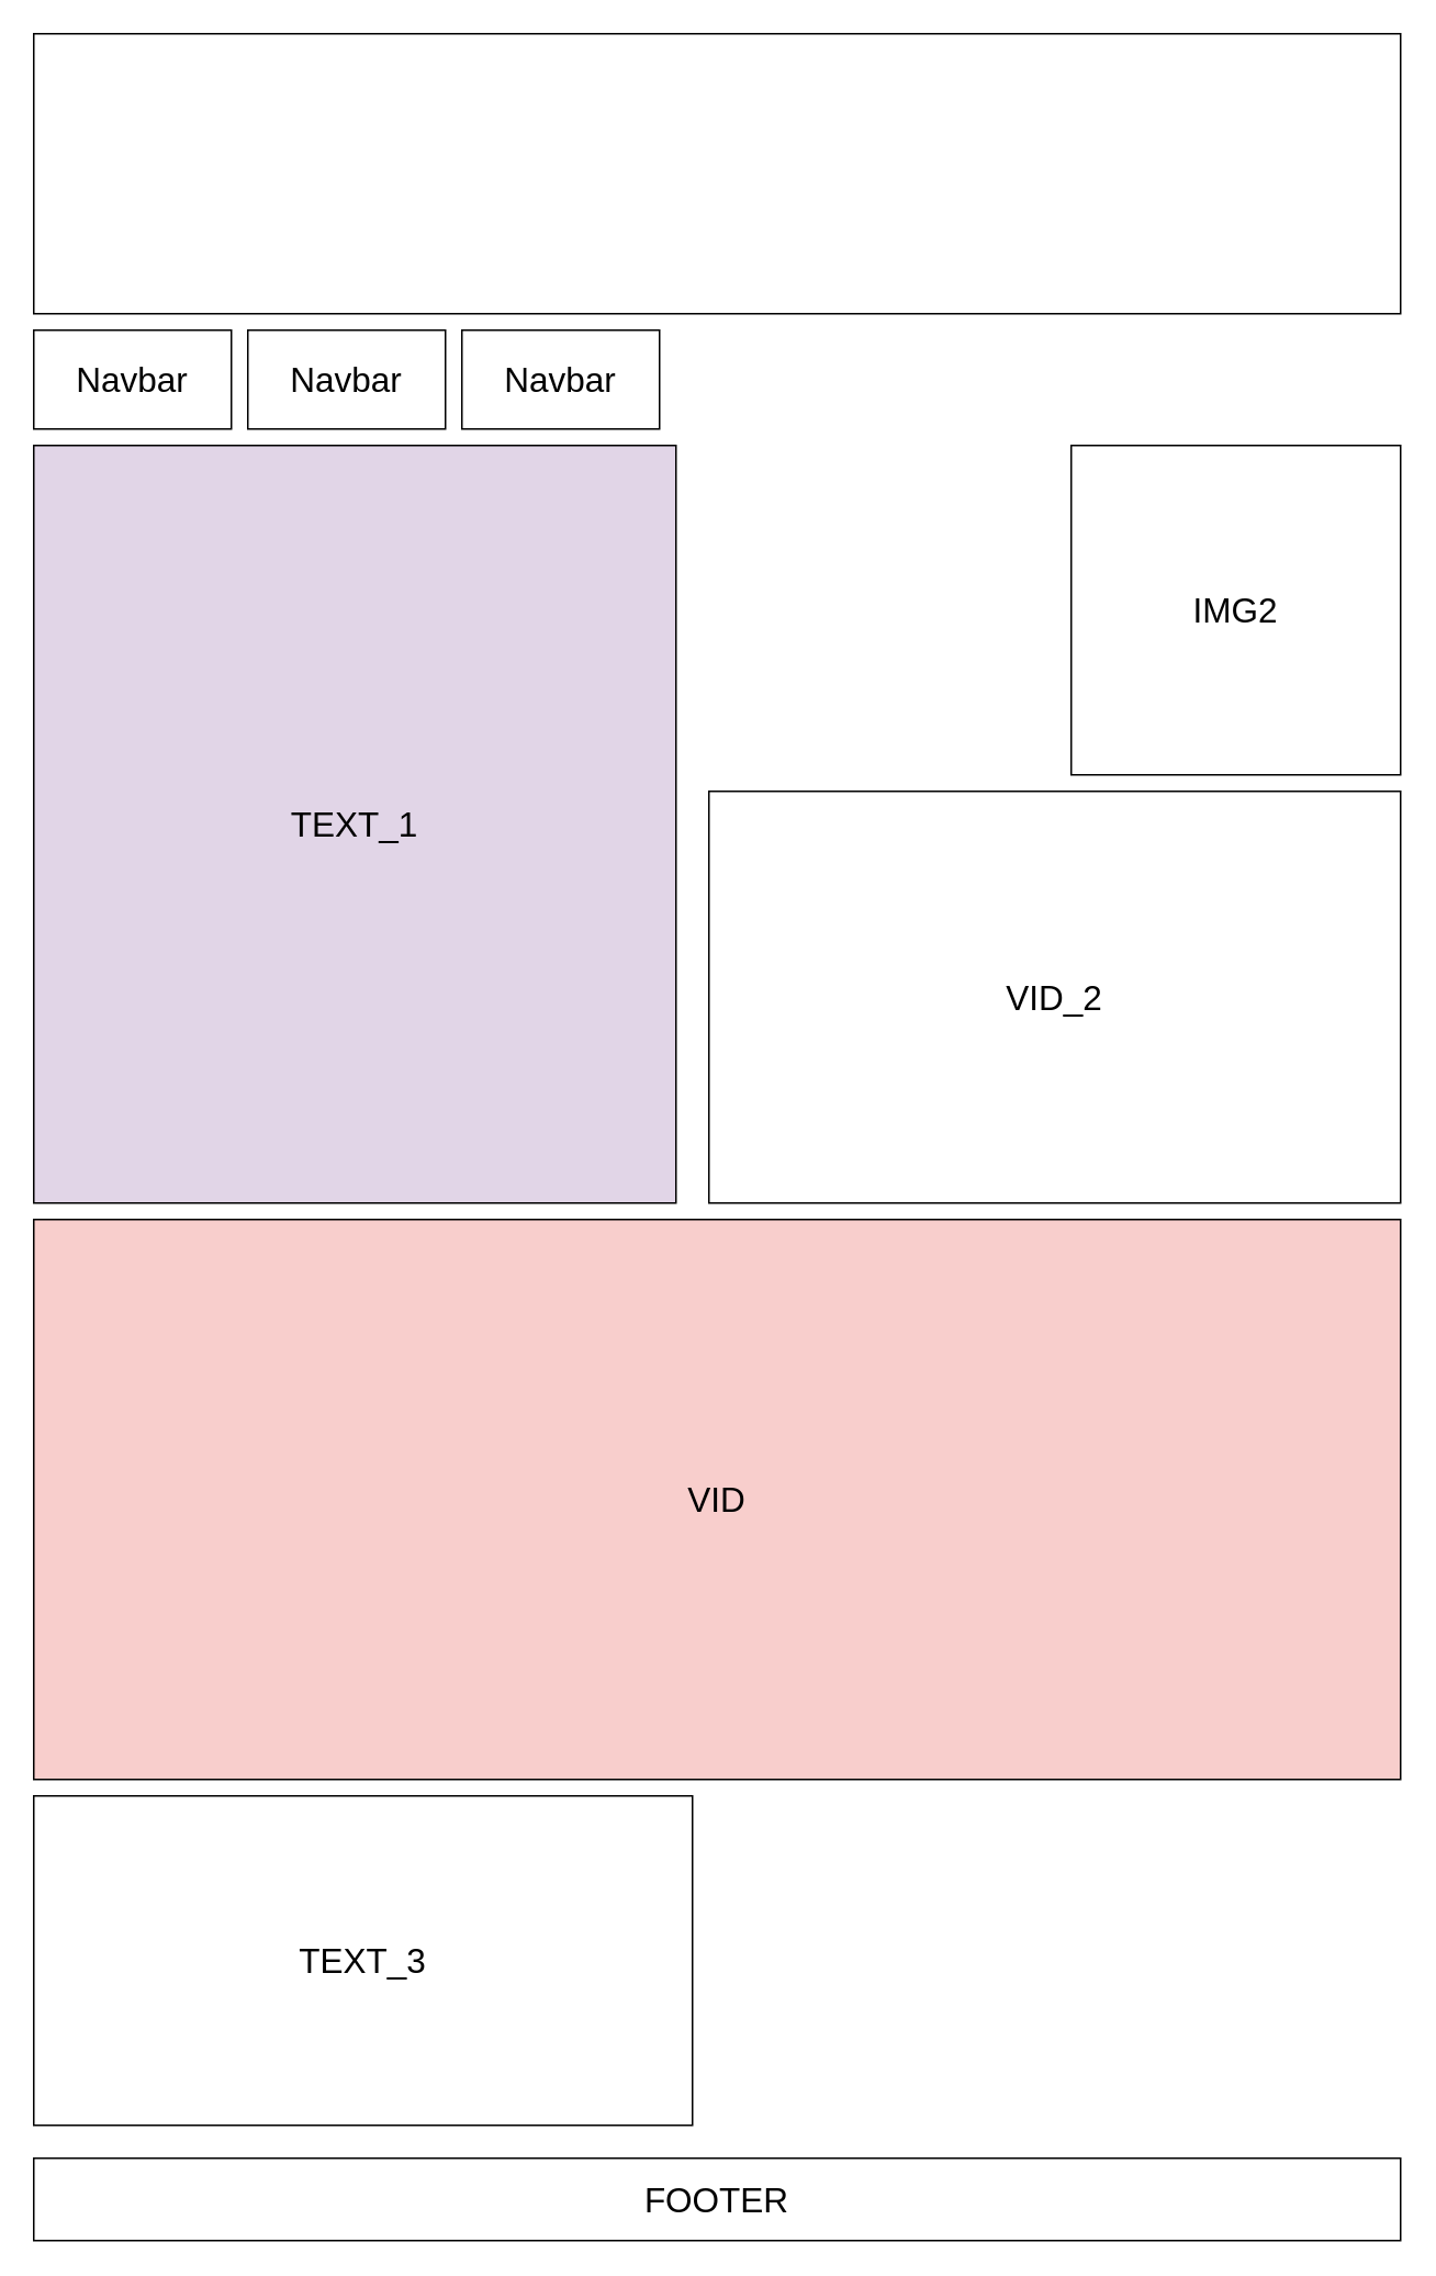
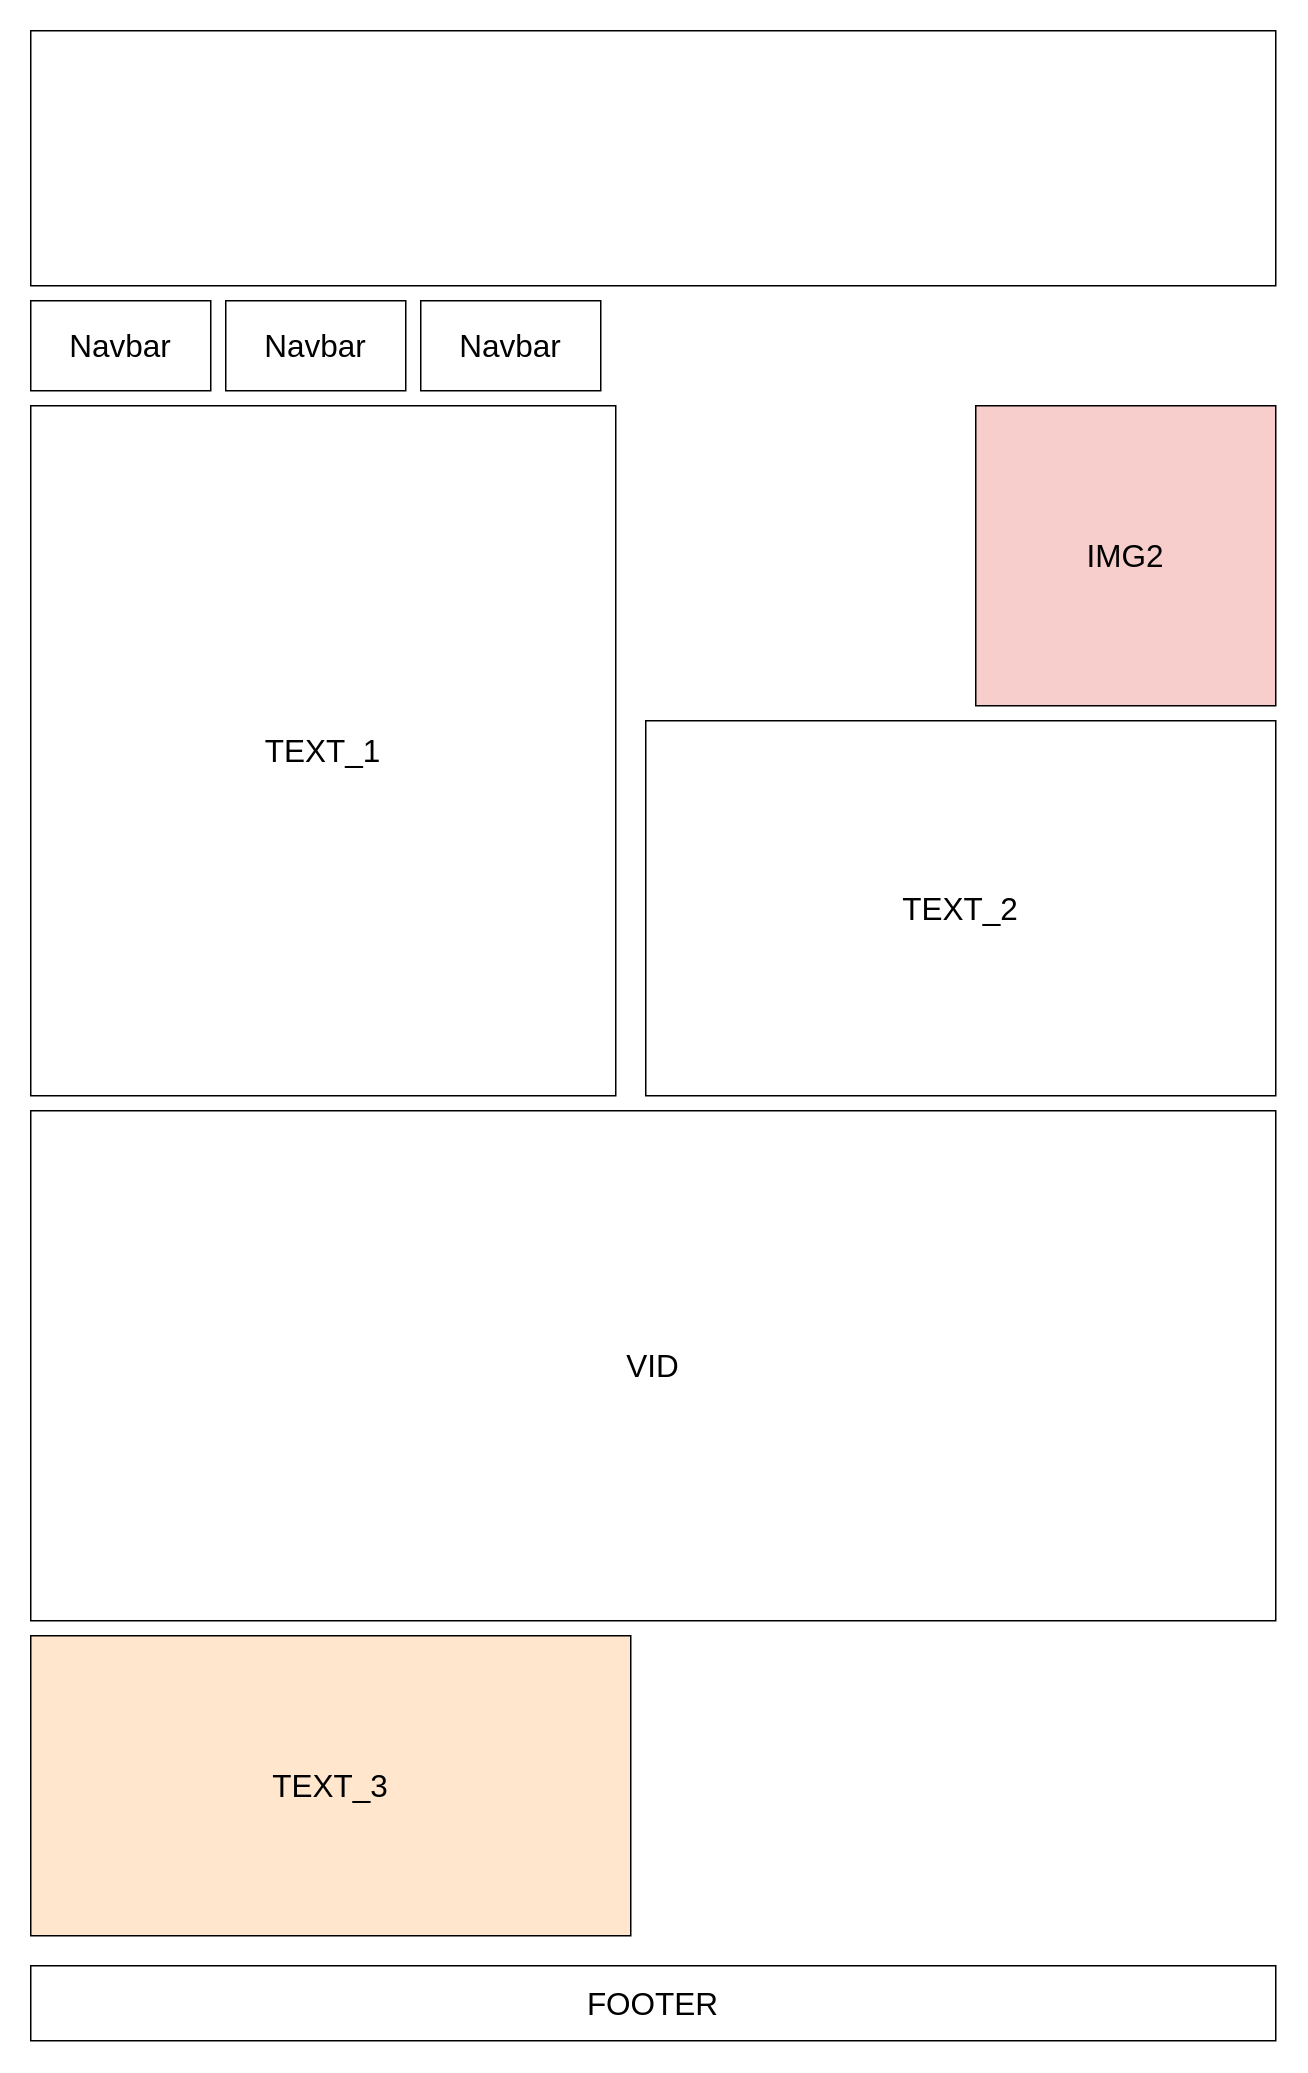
  <mxCell id="0" />
  <mxCell id="1" parent="0" />
  <mxCell id="2" value="" style="rounded=0;whiteSpace=wrap;html=1;" vertex="1" parent="1"><mxGeometry x="20" y="20" width="830" height="170" as="geometry" /></mxCell>
  <mxCell id="3" value="&lt;font style=&quot;font-size: 21px;&quot;&gt;Navbar&lt;/font&gt;" style="rounded=0;whiteSpace=wrap;html=1;" vertex="1" parent="1"><mxGeometry x="20" y="200" width="120" height="60" as="geometry" /></mxCell>
  <mxCell id="4" value="&lt;font style=&quot;font-size: 21px;&quot;&gt;Navbar&lt;/font&gt;" style="rounded=0;whiteSpace=wrap;html=1;" vertex="1" parent="1"><mxGeometry x="150" y="200" width="120" height="60" as="geometry" /></mxCell>
  <mxCell id="5" value="&lt;font style=&quot;font-size: 21px;&quot;&gt;Navbar&lt;/font&gt;" style="rounded=0;whiteSpace=wrap;html=1;" vertex="1" parent="1"><mxGeometry x="280" y="200" width="120" height="60" as="geometry" /></mxCell>
- <mxCell id="6" value="TEXT_1" style="rounded=0;whiteSpace=wrap;html=1;fontSize=21;fillColor=#e1d5e7;" vertex="1" parent="1"><mxGeometry x="20" y="270" width="390" height="460" as="geometry" /></mxCell>
- <mxCell id="7" value="IMG2" style="rounded=0;whiteSpace=wrap;html=1;fontSize=21;" vertex="1" parent="1"><mxGeometry x="650" y="270" width="200" height="200" as="geometry" /></mxCell>
- <mxCell id="8" value="VID_2" style="rounded=0;whiteSpace=wrap;html=1;fontSize=21;" vertex="1" parent="1"><mxGeometry x="430" y="480" width="420" height="250" as="geometry" /></mxCell>
- <mxCell id="9" value="VID" style="rounded=0;whiteSpace=wrap;html=1;fontSize=21;fillColor=#f8cecc;" vertex="1" parent="1"><mxGeometry x="20" y="740" width="830" height="340" as="geometry" /></mxCell>
- <mxCell id="10" value="TEXT_3" style="rounded=0;whiteSpace=wrap;html=1;fontSize=21;" vertex="1" parent="1"><mxGeometry x="20" y="1090" width="400" height="200" as="geometry" /></mxCell>
+ <mxCell id="6" value="TEXT_1" style="rounded=0;whiteSpace=wrap;html=1;fontSize=21;" vertex="1" parent="1"><mxGeometry x="20" y="270" width="390" height="460" as="geometry" /></mxCell>
+ <mxCell id="7" value="IMG2" style="rounded=0;whiteSpace=wrap;html=1;fontSize=21;fillColor=#f8cecc;" vertex="1" parent="1"><mxGeometry x="650" y="270" width="200" height="200" as="geometry" /></mxCell>
+ <mxCell id="8" value="TEXT_2" style="rounded=0;whiteSpace=wrap;html=1;fontSize=21;" vertex="1" parent="1"><mxGeometry x="430" y="480" width="420" height="250" as="geometry" /></mxCell>
+ <mxCell id="9" value="VID" style="rounded=0;whiteSpace=wrap;html=1;fontSize=21;" vertex="1" parent="1"><mxGeometry x="20" y="740" width="830" height="340" as="geometry" /></mxCell>
+ <mxCell id="10" value="TEXT_3" style="rounded=0;whiteSpace=wrap;html=1;fontSize=21;fillColor=#ffe6cc;" vertex="1" parent="1"><mxGeometry x="20" y="1090" width="400" height="200" as="geometry" /></mxCell>
  <mxCell id="11" value="FOOTER" style="rounded=0;whiteSpace=wrap;html=1;fontSize=21;" vertex="1" parent="1"><mxGeometry x="20" y="1310" width="830" height="50" as="geometry" /></mxCell>
